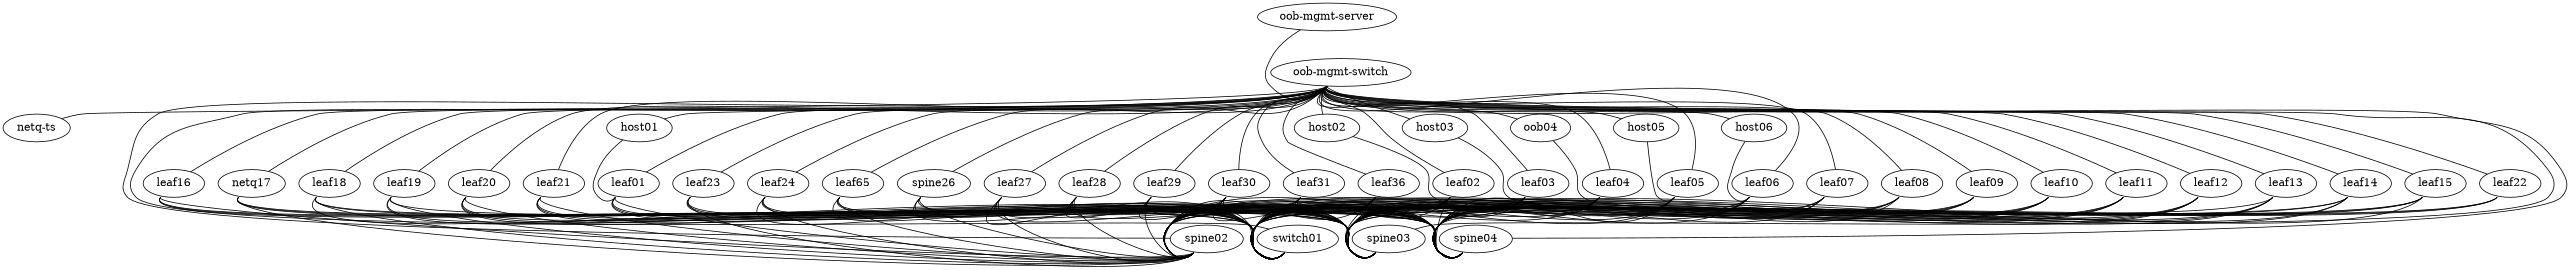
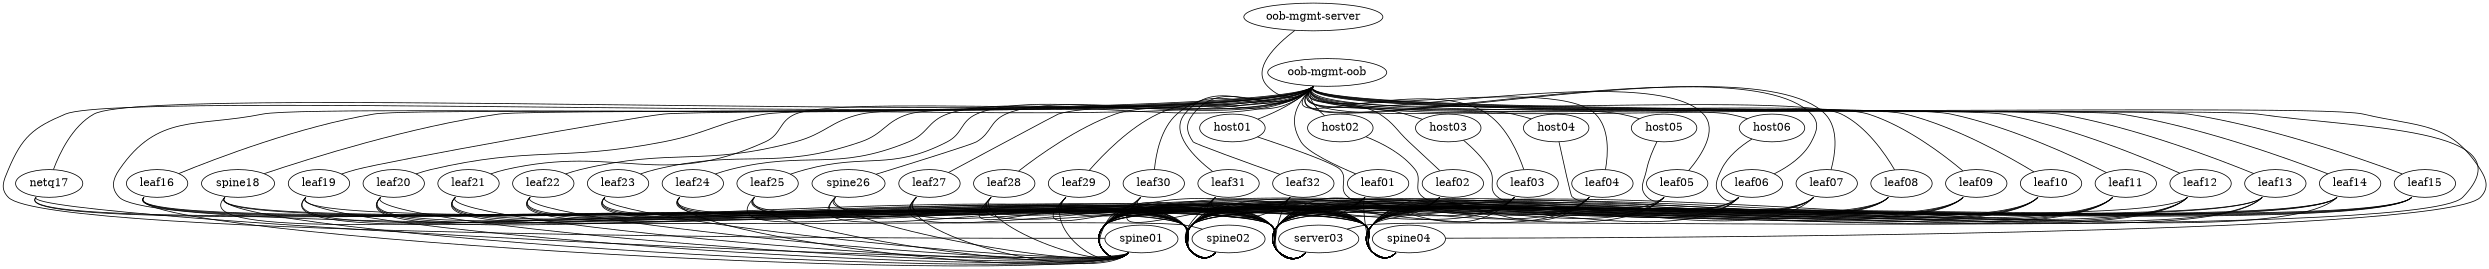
  graph {
    node [config="./helper_scripts/extra_switch_config.sh" function=leaf memory=768 os="CumulusCommunity/cumulus-vx" version="3.5.1"]
    edge [headport=eth0 tailport=swp2]
-   "oob-mgmt-switch" [config="./helper_scripts/config_oob_switch.sh" function="oob-switch" memory=256 vagrant=eth0 version="3.5.0"]
-   "netq-ts" [function=host memory=1024 mgmt_ip="192.168.255.253" os="cumulus/ts" config="" version=""]
+   "oob-mgmt-switch" [config="./helper_scripts/config_oob_switch.sh" function="oob-switch" memory=256 vagrant=eth0 version="3.5.0" label="oob-mgmt-oob"]
    leaf01 [mgmt_ip="192.168.255.2"]
    leaf02 [mgmt_ip="192.168.255.3"]
    leaf03 [mgmt_ip="192.168.255.4"]
    leaf04 [mgmt_ip="192.168.255.5"]
    leaf05 [mgmt_ip="192.168.255.6"]
    leaf06 [mgmt_ip="192.168.255.7"]
    leaf07 [mgmt_ip="192.168.255.8"]
    leaf08 [mgmt_ip="192.168.255.9"]
    leaf09 [mgmt_ip="192.168.255.10"]
    leaf10 [mgmt_ip="192.168.255.11"]
    leaf11 [mgmt_ip="192.168.255.12"]
    leaf12 [mgmt_ip="192.168.255.13"]
    leaf13 [mgmt_ip="192.168.255.14"]
    leaf14 [mgmt_ip="192.168.255.15"]
    leaf15 [mgmt_ip="192.168.255.16"]
    leaf16 [mgmt_ip="192.168.255.17"]
    n19 [label=netq17 mgmt_ip="192.168.255.18"]
-   leaf18 [mgmt_ip="192.168.255.19"]
+   leaf18 [mgmt_ip="192.168.255.19" label=spine18]
    leaf19 [mgmt_ip="192.168.255.20"]
    leaf20 [mgmt_ip="192.168.255.21"]
    leaf21 [mgmt_ip="192.168.255.22"]
    leaf22 [mgmt_ip="192.168.255.23"]
    leaf23 [mgmt_ip="192.168.255.24"]
    leaf24 [mgmt_ip="192.168.255.25"]
-   leaf25 [mgmt_ip="192.168.255.26" label=leaf65]
+   leaf25 [mgmt_ip="192.168.255.26"]
    n28 [label=spine26 mgmt_ip="192.168.255.27"]
    leaf27 [mgmt_ip="192.168.255.28"]
    leaf28 [mgmt_ip="192.168.255.29"]
    leaf29 [mgmt_ip="192.168.255.30"]
    leaf30 [mgmt_ip="192.168.255.31"]
    leaf31 [mgmt_ip="192.168.255.32"]
-   leaf32 [mgmt_ip="192.168.255.33" label=leaf36]
-   spine01 [function=spine mgmt_ip="192.168.255.34" label=switch01]
+   leaf32 [mgmt_ip="192.168.255.33"]
+   spine01 [function=spine mgmt_ip="192.168.255.34"]
    spine02 [function=spine mgmt_ip="192.168.255.35"]
-   spine03 [function=spine mgmt_ip="192.168.255.36"]
+   spine03 [function=spine mgmt_ip="192.168.255.36" label=server03]
    spine04 [function=spine mgmt_ip="192.168.255.37"]
    host01 [function=host memory=512 mgmt_ip="192.168.255.178" os="yk0/ubuntu-xenial" config="" version=""]
    host02 [function=host memory=512 mgmt_ip="192.168.255.179" os="yk0/ubuntu-xenial" config="" version=""]
    host03 [function=host memory=512 mgmt_ip="192.168.255.180" os="yk0/ubuntu-xenial" config="" version=""]
-   host04 [function=host memory=512 mgmt_ip="192.168.255.181" os="yk0/ubuntu-xenial" label=oob04 config="" version=""]
+   host04 [function=host memory=512 mgmt_ip="192.168.255.181" os="yk0/ubuntu-xenial" config="" version=""]
    host05 [function=host memory=512 mgmt_ip="192.168.255.182" os="yk0/ubuntu-xenial" config="" version=""]
    host06 [function=host memory=512 mgmt_ip="192.168.255.183" os="yk0/ubuntu-xenial" config="" version=""]
    "oob-mgmt-server" [config="./helper_scripts/config_oob_server.sh" function="oob-server" memory=1024 mgmt_ip="192.168.255.254" vagrant=eth0 os="" version=""]
-   "oob-mgmt-switch" -- "netq-ts" [tailport=swp44]
    "oob-mgmt-switch" -- leaf01
    "oob-mgmt-switch" -- leaf02 [tailport=swp3]
    "oob-mgmt-switch" -- leaf03 [tailport=swp4]
    "oob-mgmt-switch" -- leaf04 [tailport=swp5]
    "oob-mgmt-switch" -- leaf05 [tailport=swp6]
    "oob-mgmt-switch" -- leaf06 [tailport=swp7]
    "oob-mgmt-switch" -- leaf07 [tailport=swp8]
    "oob-mgmt-switch" -- leaf08 [tailport=swp9]
    "oob-mgmt-switch" -- leaf09 [tailport=swp10]
    "oob-mgmt-switch" -- leaf10 [tailport=swp11]
    "oob-mgmt-switch" -- leaf11 [tailport=swp12]
    "oob-mgmt-switch" -- leaf12 [tailport=swp13]
    "oob-mgmt-switch" -- leaf13 [tailport=swp14]
    "oob-mgmt-switch" -- leaf14 [tailport=swp15]
    "oob-mgmt-switch" -- leaf15 [tailport=swp16]
    "oob-mgmt-switch" -- leaf16 [tailport=swp17]
    "oob-mgmt-switch" -- n19 [tailport=swp18]
    "oob-mgmt-switch" -- leaf18 [tailport=swp19]
    "oob-mgmt-switch" -- leaf19 [tailport=swp20]
    "oob-mgmt-switch" -- leaf20 [tailport=swp21]
    "oob-mgmt-switch" -- leaf21 [tailport=swp22]
    "oob-mgmt-switch" -- leaf22 [tailport=swp23]
    "oob-mgmt-switch" -- leaf23 [tailport=swp24]
    "oob-mgmt-switch" -- leaf24 [tailport=swp25]
    "oob-mgmt-switch" -- leaf25 [tailport=swp26]
    "oob-mgmt-switch" -- n28 [tailport=swp27]
    "oob-mgmt-switch" -- leaf27 [tailport=swp28]
    "oob-mgmt-switch" -- leaf28 [tailport=swp29]
    "oob-mgmt-switch" -- leaf29 [tailport=swp30]
    "oob-mgmt-switch" -- leaf30 [tailport=swp31]
    "oob-mgmt-switch" -- leaf31 [tailport=swp32]
    "oob-mgmt-switch" -- leaf32 [tailport=swp33]
    "oob-mgmt-switch" -- spine01 [tailport=swp40]
    "oob-mgmt-switch" -- spine02 [tailport=swp41]
    "oob-mgmt-switch" -- spine03 [tailport=swp42]
    "oob-mgmt-switch" -- spine04 [tailport=swp43]
    "oob-mgmt-switch" -- host01 [tailport=swp34]
    "oob-mgmt-switch" -- host02 [tailport=swp35]
    "oob-mgmt-switch" -- host03 [tailport=swp36]
    "oob-mgmt-switch" -- host04 [tailport=swp37]
    "oob-mgmt-switch" -- host05 [tailport=swp38]
    "oob-mgmt-switch" -- host06 [tailport=swp39]
    leaf01 -- spine01 [headport=swp1 tailport=swp1]
    leaf01 -- spine02 [headport=swp1]
    leaf01 -- spine03 [headport=swp1 tailport=swp3]
    leaf01 -- spine04 [headport=swp1 tailport=swp4]
    leaf02 -- spine01 [headport=swp2 tailport=swp1]
    leaf02 -- spine02 [headport=swp2]
    leaf02 -- spine03 [headport=swp2 tailport=swp3]
    leaf02 -- spine04 [headport=swp2 tailport=swp4]
    leaf03 -- spine01 [headport=swp3 tailport=swp1]
    leaf03 -- spine02 [headport=swp3]
    leaf03 -- spine03 [headport=swp3 tailport=swp3]
    leaf03 -- spine04 [headport=swp3 tailport=swp4]
    leaf04 -- spine01 [headport=swp4 tailport=swp1]
    leaf04 -- spine02 [headport=swp4]
    leaf04 -- spine03 [headport=swp4 tailport=swp3]
    leaf04 -- spine04 [headport=swp4 tailport=swp4]
    leaf05 -- spine01 [headport=swp5 tailport=swp1]
    leaf05 -- spine02 [headport=swp5]
    leaf05 -- spine03 [headport=swp5 tailport=swp3]
    leaf05 -- spine04 [headport=swp5 tailport=swp4]
    leaf06 -- spine01 [headport=swp6 tailport=swp1]
    leaf06 -- spine02 [headport=swp6]
    leaf06 -- spine03 [headport=swp6 tailport=swp3]
    leaf06 -- spine04 [headport=swp6 tailport=swp4]
    leaf07 -- spine01 [headport=swp7 tailport=swp1]
    leaf07 -- spine02 [headport=swp7]
    leaf07 -- spine03 [headport=swp7 tailport=swp3]
    leaf07 -- spine04 [headport=swp7 tailport=swp4]
    leaf08 -- spine01 [headport=swp8 tailport=swp1]
    leaf08 -- spine02 [headport=swp8]
    leaf08 -- spine03 [headport=swp8 tailport=swp3]
    leaf08 -- spine04 [headport=swp8 tailport=swp4]
    leaf09 -- spine01 [headport=swp9 tailport=swp1]
    leaf09 -- spine02 [headport=swp9]
    leaf09 -- spine03 [headport=swp9 tailport=swp3]
    leaf09 -- spine04 [headport=swp9 tailport=swp4]
    leaf10 -- spine01 [headport=swp10 tailport=swp1]
    leaf10 -- spine02 [headport=swp10]
    leaf10 -- spine03 [headport=swp10 tailport=swp3]
    leaf10 -- spine04 [headport=swp10 tailport=swp4]
    leaf11 -- spine01 [headport=swp11 tailport=swp1]
    leaf11 -- spine02 [headport=swp11]
    leaf11 -- spine03 [headport=swp11 tailport=swp3]
    leaf11 -- spine04 [headport=swp11 tailport=swp4]
    leaf12 -- spine01 [headport=swp12 tailport=swp1]
    leaf12 -- spine02 [headport=swp12]
    leaf12 -- spine03 [headport=swp12 tailport=swp3]
    leaf12 -- spine04 [headport=swp12 tailport=swp4]
    leaf13 -- spine01 [headport=swp13 tailport=swp1]
    leaf13 -- spine02 [headport=swp13]
    leaf13 -- spine03 [headport=swp13 tailport=swp3]
    leaf13 -- spine04 [headport=swp13 tailport=swp4]
    leaf14 -- spine01 [headport=swp14 tailport=swp1]
    leaf14 -- spine02 [headport=swp14]
    leaf14 -- spine03 [headport=swp14 tailport=swp3]
    leaf14 -- spine04 [headport=swp14 tailport=swp4]
    leaf15 -- spine01 [headport=swp15 tailport=swp1]
    leaf15 -- spine02 [headport=swp15]
    leaf15 -- spine03 [headport=swp15 tailport=swp3]
    leaf15 -- spine04 [headport=swp15 tailport=swp4]
    leaf16 -- spine01 [headport=swp16 tailport=swp1]
    leaf16 -- spine02 [headport=swp16]
    leaf16 -- spine03 [headport=swp16 tailport=swp3]
    leaf16 -- spine04 [headport=swp16 tailport=swp4]
    n19 -- spine01 [headport=swp17 tailport=swp1]
    n19 -- spine02 [headport=swp17]
    n19 -- spine03 [headport=swp17 tailport=swp3]
-   n19 -- spine04 [headport=swp17 tailport=swp4]
    leaf18 -- spine01 [headport=swp18 tailport=swp1]
    leaf18 -- spine02 [headport=swp18]
    leaf18 -- spine03 [headport=swp18 tailport=swp3]
    leaf18 -- spine04 [headport=swp18 tailport=swp4]
    leaf19 -- spine01 [headport=swp19 tailport=swp1]
    leaf19 -- spine02 [headport=swp19]
    leaf19 -- spine03 [headport=swp19 tailport=swp3]
    leaf19 -- spine04 [headport=swp19 tailport=swp4]
    leaf20 -- spine01 [headport=swp20 tailport=swp1]
    leaf20 -- spine02 [headport=swp20]
    leaf20 -- spine03 [headport=swp20 tailport=swp3]
    leaf20 -- spine04 [headport=swp20 tailport=swp4]
    leaf21 -- spine01 [headport=swp21 tailport=swp1]
    leaf21 -- spine02 [headport=swp21]
    leaf21 -- spine03 [headport=swp21 tailport=swp3]
    leaf21 -- spine04 [headport=swp21 tailport=swp4]
    leaf22 -- spine01 [headport=swp22 tailport=swp1]
+   leaf22 -- spine02 [headport=swp22]
    leaf22 -- spine03 [headport=swp22 tailport=swp3]
    leaf22 -- spine04 [headport=swp22 tailport=swp4]
    leaf23 -- spine01 [headport=swp23 tailport=swp1]
    leaf23 -- spine02 [headport=swp23]
    leaf23 -- spine03 [headport=swp23 tailport=swp3]
    leaf23 -- spine04 [headport=swp23 tailport=swp4]
    leaf24 -- spine01 [headport=swp24 tailport=swp1]
    leaf24 -- spine02 [headport=swp24]
    leaf24 -- spine03 [headport=swp24 tailport=swp3]
    leaf24 -- spine04 [headport=swp24 tailport=swp4]
    leaf25 -- spine01 [headport=swp25 tailport=swp1]
    leaf25 -- spine02 [headport=swp25]
    leaf25 -- spine03 [headport=swp25 tailport=swp3]
    leaf25 -- spine04 [headport=swp25 tailport=swp4]
    n28 -- spine01 [headport=swp26 tailport=swp1]
    n28 -- spine02 [headport=swp26]
    n28 -- spine03 [headport=swp26 tailport=swp3]
    n28 -- spine04 [headport=swp26 tailport=swp4]
    leaf27 -- spine01 [headport=swp27 tailport=swp1]
    leaf27 -- spine02 [headport=swp27]
    leaf27 -- spine03 [headport=swp27 tailport=swp3]
    leaf27 -- spine04 [headport=swp27 tailport=swp4]
    leaf28 -- spine01 [headport=swp28 tailport=swp1]
    leaf28 -- spine02 [headport=swp28]
    leaf28 -- spine03 [headport=swp28 tailport=swp3]
    leaf28 -- spine04 [headport=swp28 tailport=swp4]
    leaf29 -- spine01 [headport=swp29 tailport=swp1]
    leaf29 -- spine02 [headport=swp29]
    leaf29 -- spine03 [headport=swp29 tailport=swp3]
    leaf29 -- spine04 [headport=swp29 tailport=swp4]
    leaf30 -- spine01 [headport=swp30 tailport=swp1]
    leaf30 -- spine02 [headport=swp30]
    leaf30 -- spine03 [headport=swp30 tailport=swp3]
    leaf30 -- spine04 [headport=swp30 tailport=swp4]
    leaf31 -- spine01 [headport=swp31 tailport=swp1]
    leaf31 -- spine02 [headport=swp31]
    leaf31 -- spine03 [headport=swp31 tailport=swp3]
    leaf31 -- spine04 [headport=swp31 tailport=swp4]
    leaf32 -- spine01 [headport=swp32 tailport=swp1]
    leaf32 -- spine02 [headport=swp32]
    leaf32 -- spine03 [headport=swp32 tailport=swp3]
    leaf32 -- spine04 [headport=swp32 tailport=swp4]
    host01 -- leaf01 [headport=swp5 tailport=eth1]
    host02 -- leaf02 [headport=swp5 tailport=eth1]
    host03 -- leaf03 [headport=swp5 tailport=eth1]
    host04 -- leaf04 [headport=swp5 tailport=eth1]
    host05 -- leaf05 [headport=swp5 tailport=eth1]
    host06 -- leaf06 [headport=swp5 tailport=eth1]
    "oob-mgmt-server" -- "oob-mgmt-switch" [headport=swp1 tailport=eth1]
  }
